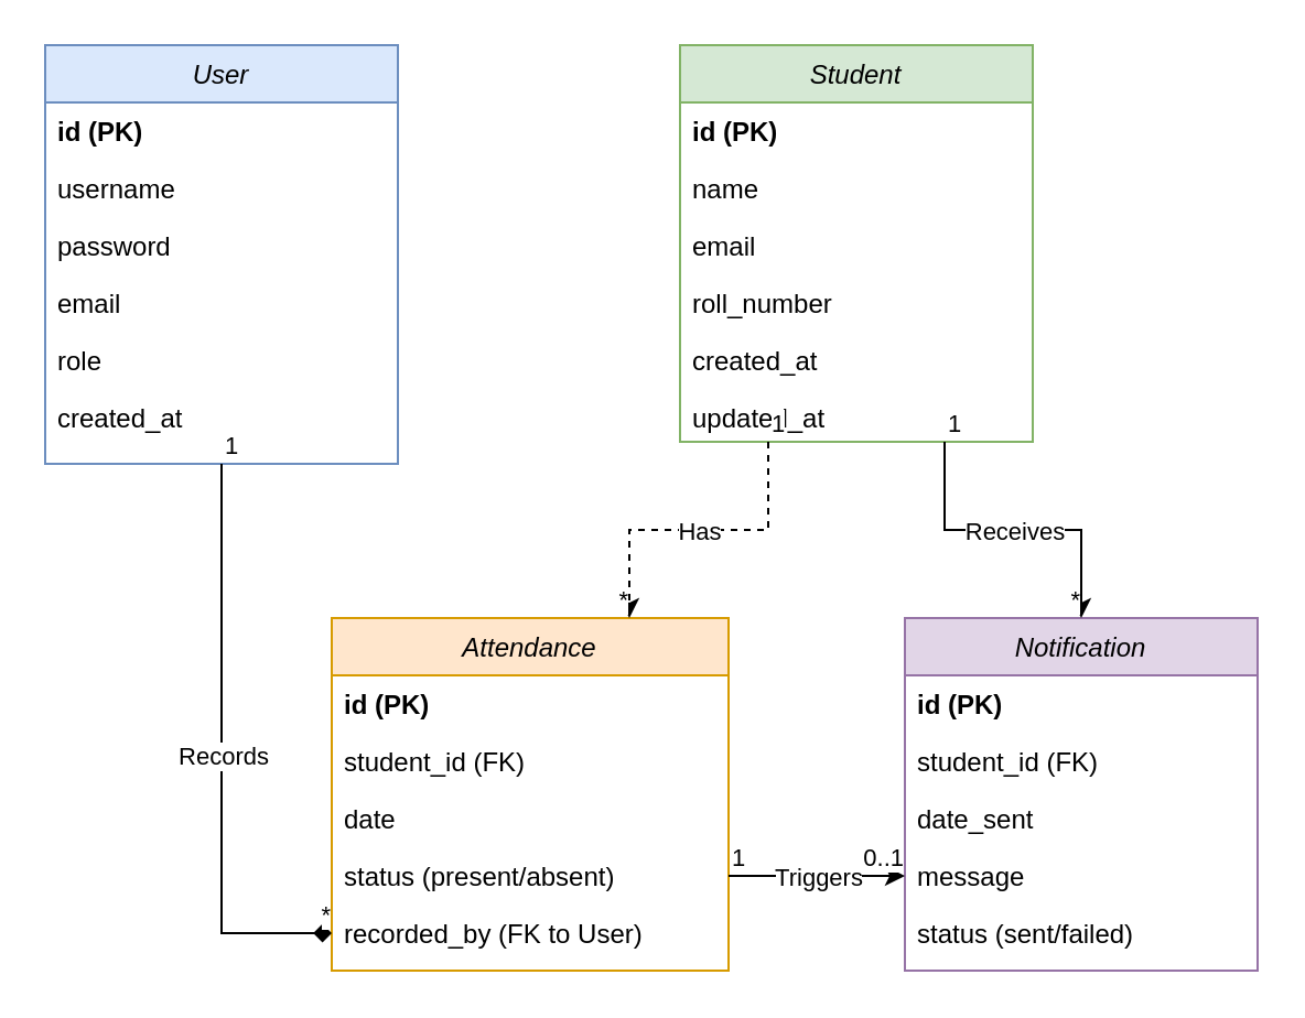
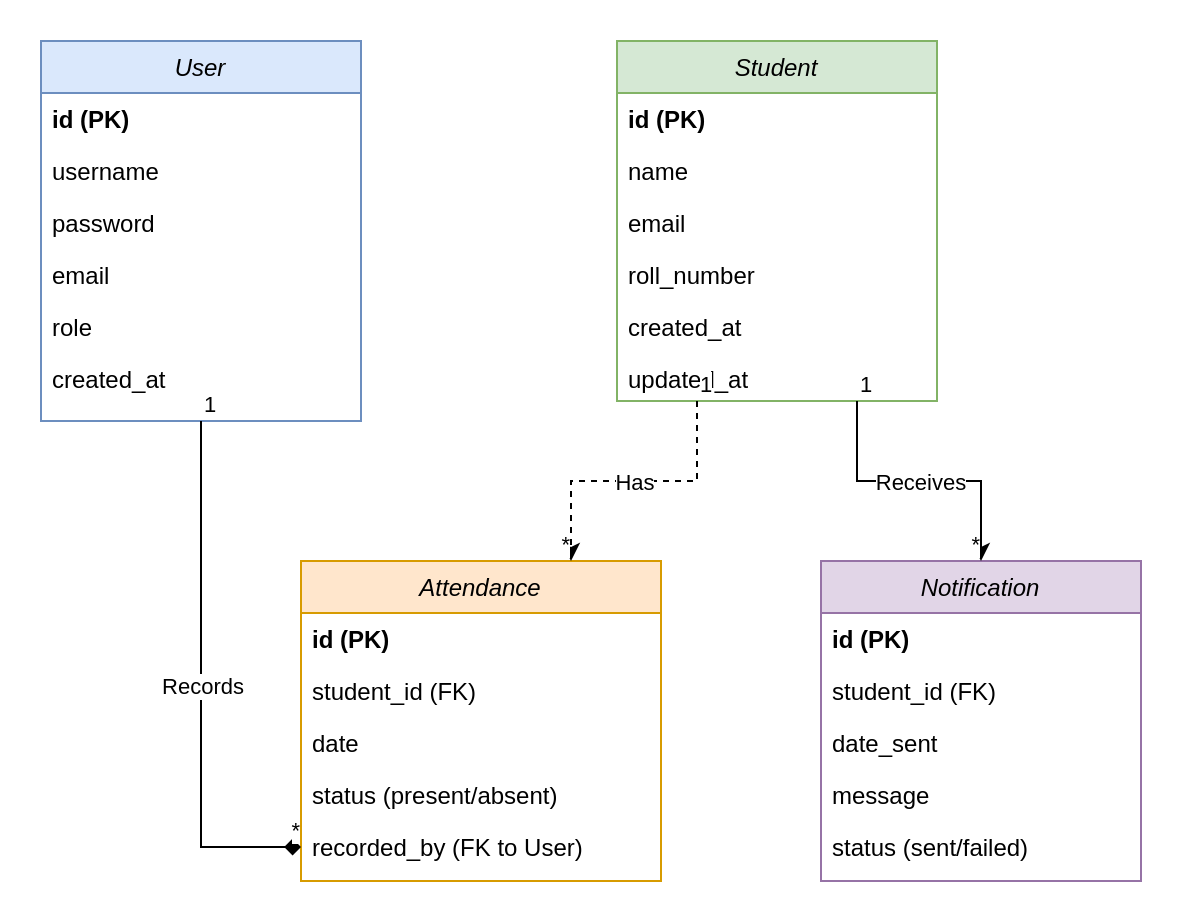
  <mxCell id="0" />
  <mxCell id="1" parent="0" />
  <mxCell id="2" value="User" style="swimlane;fontStyle=2;align=center;verticalAlign=top;childLayout=stackLayout;horizontal=1;startSize=26;horizontalStack=0;resizeParent=1;resizeLast=0;collapsible=1;marginBottom=0;rounded=0;shadow=0;strokeWidth=1;fillColor=#dae8fc;strokeColor=#6c8ebf;" parent="1" vertex="1"><mxGeometry x="20" y="20" width="160" height="190" as="geometry"><mxRectangle x="230" y="140" width="160" height="26" as="alternateBounds" /></mxGeometry></mxCell>
  <mxCell id="3" value="id (PK)" style="text;align=left;verticalAlign=top;spacingLeft=4;spacingRight=4;overflow=hidden;rotatable=0;points=[[0,0.5],[1,0.5]];portConstraint=eastwest;fontStyle=1" parent="2" vertex="1"><mxGeometry y="26" width="160" height="26" as="geometry" /></mxCell>
  <mxCell id="4" value="username" style="text;align=left;verticalAlign=top;spacingLeft=4;spacingRight=4;overflow=hidden;rotatable=0;points=[[0,0.5],[1,0.5]];portConstraint=eastwest;rounded=0;shadow=0;html=0;" parent="2" vertex="1"><mxGeometry y="52" width="160" height="26" as="geometry" /></mxCell>
  <mxCell id="5" value="password" style="text;align=left;verticalAlign=top;spacingLeft=4;spacingRight=4;overflow=hidden;rotatable=0;points=[[0,0.5],[1,0.5]];portConstraint=eastwest;rounded=0;shadow=0;html=0;" parent="2" vertex="1"><mxGeometry y="78" width="160" height="26" as="geometry" /></mxCell>
  <mxCell id="6" value="email" style="text;align=left;verticalAlign=top;spacingLeft=4;spacingRight=4;overflow=hidden;rotatable=0;points=[[0,0.5],[1,0.5]];portConstraint=eastwest;" parent="2" vertex="1"><mxGeometry y="104" width="160" height="26" as="geometry" /></mxCell>
  <mxCell id="7" value="role" style="text;align=left;verticalAlign=top;spacingLeft=4;spacingRight=4;overflow=hidden;rotatable=0;points=[[0,0.5],[1,0.5]];portConstraint=eastwest;" vertex="1" parent="2"><mxGeometry y="130" width="160" height="26" as="geometry" /></mxCell>
  <mxCell id="8" value="created_at" style="text;align=left;verticalAlign=top;spacingLeft=4;spacingRight=4;overflow=hidden;rotatable=0;points=[[0,0.5],[1,0.5]];portConstraint=eastwest;" vertex="1" parent="2"><mxGeometry y="156" width="160" height="26" as="geometry" /></mxCell>
  <mxCell id="9" value="Student" style="swimlane;fontStyle=2;align=center;verticalAlign=top;childLayout=stackLayout;horizontal=1;startSize=26;horizontalStack=0;resizeParent=1;resizeLast=0;collapsible=1;marginBottom=0;rounded=0;shadow=0;strokeWidth=1;fillColor=#d5e8d4;strokeColor=#82b366;" parent="1" vertex="1"><mxGeometry x="308" y="20" width="160" height="180" as="geometry"><mxRectangle x="550" y="140" width="160" height="26" as="alternateBounds" /></mxGeometry></mxCell>
  <mxCell id="10" value="id (PK)" style="text;align=left;verticalAlign=top;spacingLeft=4;spacingRight=4;overflow=hidden;rotatable=0;points=[[0,0.5],[1,0.5]];portConstraint=eastwest;fontStyle=1" parent="9" vertex="1"><mxGeometry y="26" width="160" height="26" as="geometry" /></mxCell>
  <mxCell id="11" value="name" style="text;align=left;verticalAlign=top;spacingLeft=4;spacingRight=4;overflow=hidden;rotatable=0;points=[[0,0.5],[1,0.5]];portConstraint=eastwest;rounded=0;shadow=0;html=0;" parent="9" vertex="1"><mxGeometry y="52" width="160" height="26" as="geometry" /></mxCell>
  <mxCell id="12" value="email" style="text;align=left;verticalAlign=top;spacingLeft=4;spacingRight=4;overflow=hidden;rotatable=0;points=[[0,0.5],[1,0.5]];portConstraint=eastwest;rounded=0;shadow=0;html=0;" parent="9" vertex="1"><mxGeometry y="78" width="160" height="26" as="geometry" /></mxCell>
  <mxCell id="13" value="roll_number" style="text;align=left;verticalAlign=top;spacingLeft=4;spacingRight=4;overflow=hidden;rotatable=0;points=[[0,0.5],[1,0.5]];portConstraint=eastwest;rounded=0;shadow=0;html=0;" parent="9" vertex="1"><mxGeometry y="104" width="160" height="26" as="geometry" /></mxCell>
  <mxCell id="14" value="created_at" style="text;align=left;verticalAlign=top;spacingLeft=4;spacingRight=4;overflow=hidden;rotatable=0;points=[[0,0.5],[1,0.5]];portConstraint=eastwest;rounded=0;shadow=0;html=0;" parent="9" vertex="1"><mxGeometry y="130" width="160" height="26" as="geometry" /></mxCell>
  <mxCell id="15" value="updated_at" style="text;align=left;verticalAlign=top;spacingLeft=4;spacingRight=4;overflow=hidden;rotatable=0;points=[[0,0.5],[1,0.5]];portConstraint=eastwest;rounded=0;shadow=0;html=0;" vertex="1" parent="9"><mxGeometry y="156" width="160" height="24" as="geometry" /></mxCell>
  <mxCell id="16" value="Attendance" style="swimlane;fontStyle=2;align=center;verticalAlign=top;childLayout=stackLayout;horizontal=1;startSize=26;horizontalStack=0;resizeParent=1;resizeLast=0;collapsible=1;marginBottom=0;rounded=0;shadow=0;strokeWidth=1;fillColor=#ffe6cc;strokeColor=#d79b00;" parent="1" vertex="1"><mxGeometry x="150" y="280" width="180" height="160" as="geometry"><mxRectangle x="130" y="380" width="160" height="26" as="alternateBounds" /></mxGeometry></mxCell>
  <mxCell id="17" value="id (PK)" style="text;align=left;verticalAlign=top;spacingLeft=4;spacingRight=4;overflow=hidden;rotatable=0;points=[[0,0.5],[1,0.5]];portConstraint=eastwest;fontStyle=1" parent="16" vertex="1"><mxGeometry y="26" width="180" height="26" as="geometry" /></mxCell>
  <mxCell id="18" value="student_id (FK)" style="text;align=left;verticalAlign=top;spacingLeft=4;spacingRight=4;overflow=hidden;rotatable=0;points=[[0,0.5],[1,0.5]];portConstraint=eastwest;rounded=0;shadow=0;html=0;" parent="16" vertex="1"><mxGeometry y="52" width="180" height="26" as="geometry" /></mxCell>
  <mxCell id="19" value="date" style="text;align=left;verticalAlign=top;spacingLeft=4;spacingRight=4;overflow=hidden;rotatable=0;points=[[0,0.5],[1,0.5]];portConstraint=eastwest;rounded=0;shadow=0;html=0;" vertex="1" parent="16"><mxGeometry y="78" width="180" height="26" as="geometry" /></mxCell>
  <mxCell id="20" value="status (present/absent)" style="text;align=left;verticalAlign=top;spacingLeft=4;spacingRight=4;overflow=hidden;rotatable=0;points=[[0,0.5],[1,0.5]];portConstraint=eastwest;rounded=0;shadow=0;html=0;" vertex="1" parent="16"><mxGeometry y="104" width="180" height="26" as="geometry" /></mxCell>
  <mxCell id="21" value="recorded_by (FK to User)" style="text;align=left;verticalAlign=top;spacingLeft=4;spacingRight=4;overflow=hidden;rotatable=0;points=[[0,0.5],[1,0.5]];portConstraint=eastwest;rounded=0;shadow=0;html=0;" vertex="1" parent="16"><mxGeometry y="130" width="180" height="26" as="geometry" /></mxCell>
  <mxCell id="22" value="Notification" style="swimlane;fontStyle=2;align=center;verticalAlign=top;childLayout=stackLayout;horizontal=1;startSize=26;horizontalStack=0;resizeParent=1;resizeLast=0;collapsible=1;marginBottom=0;rounded=0;shadow=0;strokeWidth=1;fillColor=#e1d5e7;strokeColor=#9673a6;" vertex="1" parent="1"><mxGeometry x="410" y="280" width="160" height="160" as="geometry"><mxRectangle x="230" y="140" width="160" height="26" as="alternateBounds" /></mxGeometry></mxCell>
  <mxCell id="23" value="id (PK)" style="text;align=left;verticalAlign=top;spacingLeft=4;spacingRight=4;overflow=hidden;rotatable=0;points=[[0,0.5],[1,0.5]];portConstraint=eastwest;fontStyle=1" vertex="1" parent="22"><mxGeometry y="26" width="160" height="26" as="geometry" /></mxCell>
  <mxCell id="24" value="student_id (FK)" style="text;align=left;verticalAlign=top;spacingLeft=4;spacingRight=4;overflow=hidden;rotatable=0;points=[[0,0.5],[1,0.5]];portConstraint=eastwest;rounded=0;shadow=0;html=0;" vertex="1" parent="22"><mxGeometry y="52" width="160" height="26" as="geometry" /></mxCell>
  <mxCell id="25" value="date_sent" style="text;align=left;verticalAlign=top;spacingLeft=4;spacingRight=4;overflow=hidden;rotatable=0;points=[[0,0.5],[1,0.5]];portConstraint=eastwest;rounded=0;shadow=0;html=0;" vertex="1" parent="22"><mxGeometry y="78" width="160" height="26" as="geometry" /></mxCell>
  <mxCell id="26" value="message" style="text;align=left;verticalAlign=top;spacingLeft=4;spacingRight=4;overflow=hidden;rotatable=0;points=[[0,0.5],[1,0.5]];portConstraint=eastwest;" vertex="1" parent="22"><mxGeometry y="104" width="160" height="26" as="geometry" /></mxCell>
  <mxCell id="27" value="status (sent/failed)" style="text;align=left;verticalAlign=top;spacingLeft=4;spacingRight=4;overflow=hidden;rotatable=0;points=[[0,0.5],[1,0.5]];portConstraint=eastwest;" vertex="1" parent="22"><mxGeometry y="130" width="160" height="26" as="geometry" /></mxCell>
  <mxCell id="28" value="" style="endArrow=diamond;html=1;rounded=0;exitX=0.5;exitY=1;exitDx=0;exitDy=0;entryX=0;entryY=0.5;entryDx=0;entryDy=0;edgeStyle=orthogonalEdgeStyle;" edge="1" parent="1" source="2" target="21"><mxGeometry relative="1" as="geometry"><mxPoint x="200" y="240" as="sourcePoint" /><mxPoint x="360" y="240" as="targetPoint" /><Array as="points"><mxPoint x="100" y="423" /></Array></mxGeometry></mxCell>
  <mxCell id="29" value="Records" style="edgeLabel;resizable=0;html=1;align=center;verticalAlign=middle;" connectable="0" vertex="1" parent="28"><mxGeometry relative="1" as="geometry" /></mxCell>
  <mxCell id="30" value="1" style="edgeLabel;resizable=0;html=1;align=left;verticalAlign=bottom;" connectable="0" vertex="1" parent="28"><mxGeometry x="-1" relative="1" as="geometry" /></mxCell>
  <mxCell id="31" value="*" style="edgeLabel;resizable=0;html=1;align=right;verticalAlign=bottom;" connectable="0" vertex="1" parent="28"><mxGeometry x="1" relative="1" as="geometry" /></mxCell>
  <mxCell id="32" value="" style="endArrow=classic;html=1;rounded=0;exitX=0.25;exitY=1;exitDx=0;exitDy=0;entryX=0.75;entryY=0;entryDx=0;entryDy=0;edgeStyle=orthogonalEdgeStyle;dashed=1;" edge="1" parent="1" source="9" target="16"><mxGeometry relative="1" as="geometry"><mxPoint x="200" y="240" as="sourcePoint" /><mxPoint x="360" y="240" as="targetPoint" /></mxGeometry></mxCell>
  <mxCell id="33" value="Has" style="edgeLabel;resizable=0;html=1;align=center;verticalAlign=middle;" connectable="0" vertex="1" parent="32"><mxGeometry relative="1" as="geometry" /></mxCell>
  <mxCell id="34" value="1" style="edgeLabel;resizable=0;html=1;align=left;verticalAlign=bottom;" connectable="0" vertex="1" parent="32"><mxGeometry x="-1" relative="1" as="geometry" /></mxCell>
  <mxCell id="35" value="*" style="edgeLabel;resizable=0;html=1;align=right;verticalAlign=bottom;" connectable="0" vertex="1" parent="32"><mxGeometry x="1" relative="1" as="geometry" /></mxCell>
  <mxCell id="36" value="" style="endArrow=classic;html=1;rounded=0;exitX=0.75;exitY=1;exitDx=0;exitDy=0;entryX=0.5;entryY=0;entryDx=0;entryDy=0;edgeStyle=orthogonalEdgeStyle;" edge="1" parent="1" source="9" target="22"><mxGeometry relative="1" as="geometry"><mxPoint x="200" y="240" as="sourcePoint" /><mxPoint x="360" y="240" as="targetPoint" /></mxGeometry></mxCell>
  <mxCell id="37" value="Receives" style="edgeLabel;resizable=0;html=1;align=center;verticalAlign=middle;" connectable="0" vertex="1" parent="36"><mxGeometry relative="1" as="geometry" /></mxCell>
  <mxCell id="38" value="1" style="edgeLabel;resizable=0;html=1;align=left;verticalAlign=bottom;" connectable="0" vertex="1" parent="36"><mxGeometry x="-1" relative="1" as="geometry" /></mxCell>
  <mxCell id="39" value="*" style="edgeLabel;resizable=0;html=1;align=right;verticalAlign=bottom;" connectable="0" vertex="1" parent="36"><mxGeometry x="1" relative="1" as="geometry" /></mxCell>
- <mxCell id="40" value="" style="endArrow=classic;html=1;rounded=0;exitX=1;exitY=0.5;exitDx=0;exitDy=0;entryX=0;entryY=0.5;entryDx=0;entryDy=0;" edge="1" parent="1" source="20" target="26"><mxGeometry relative="1" as="geometry"><mxPoint x="200" y="240" as="sourcePoint" /><mxPoint x="360" y="240" as="targetPoint" /></mxGeometry></mxCell>
- <mxCell id="41" value="Triggers" style="edgeLabel;resizable=0;html=1;align=center;verticalAlign=middle;" connectable="0" vertex="1" parent="40"><mxGeometry relative="1" as="geometry" /></mxCell>
- <mxCell id="42" value="1" style="edgeLabel;resizable=0;html=1;align=left;verticalAlign=bottom;" connectable="0" vertex="1" parent="40"><mxGeometry x="-1" relative="1" as="geometry" /></mxCell>
- <mxCell id="43" value="0..1" style="edgeLabel;resizable=0;html=1;align=right;verticalAlign=bottom;" connectable="0" vertex="1" parent="40"><mxGeometry x="1" relative="1" as="geometry" /></mxCell>
